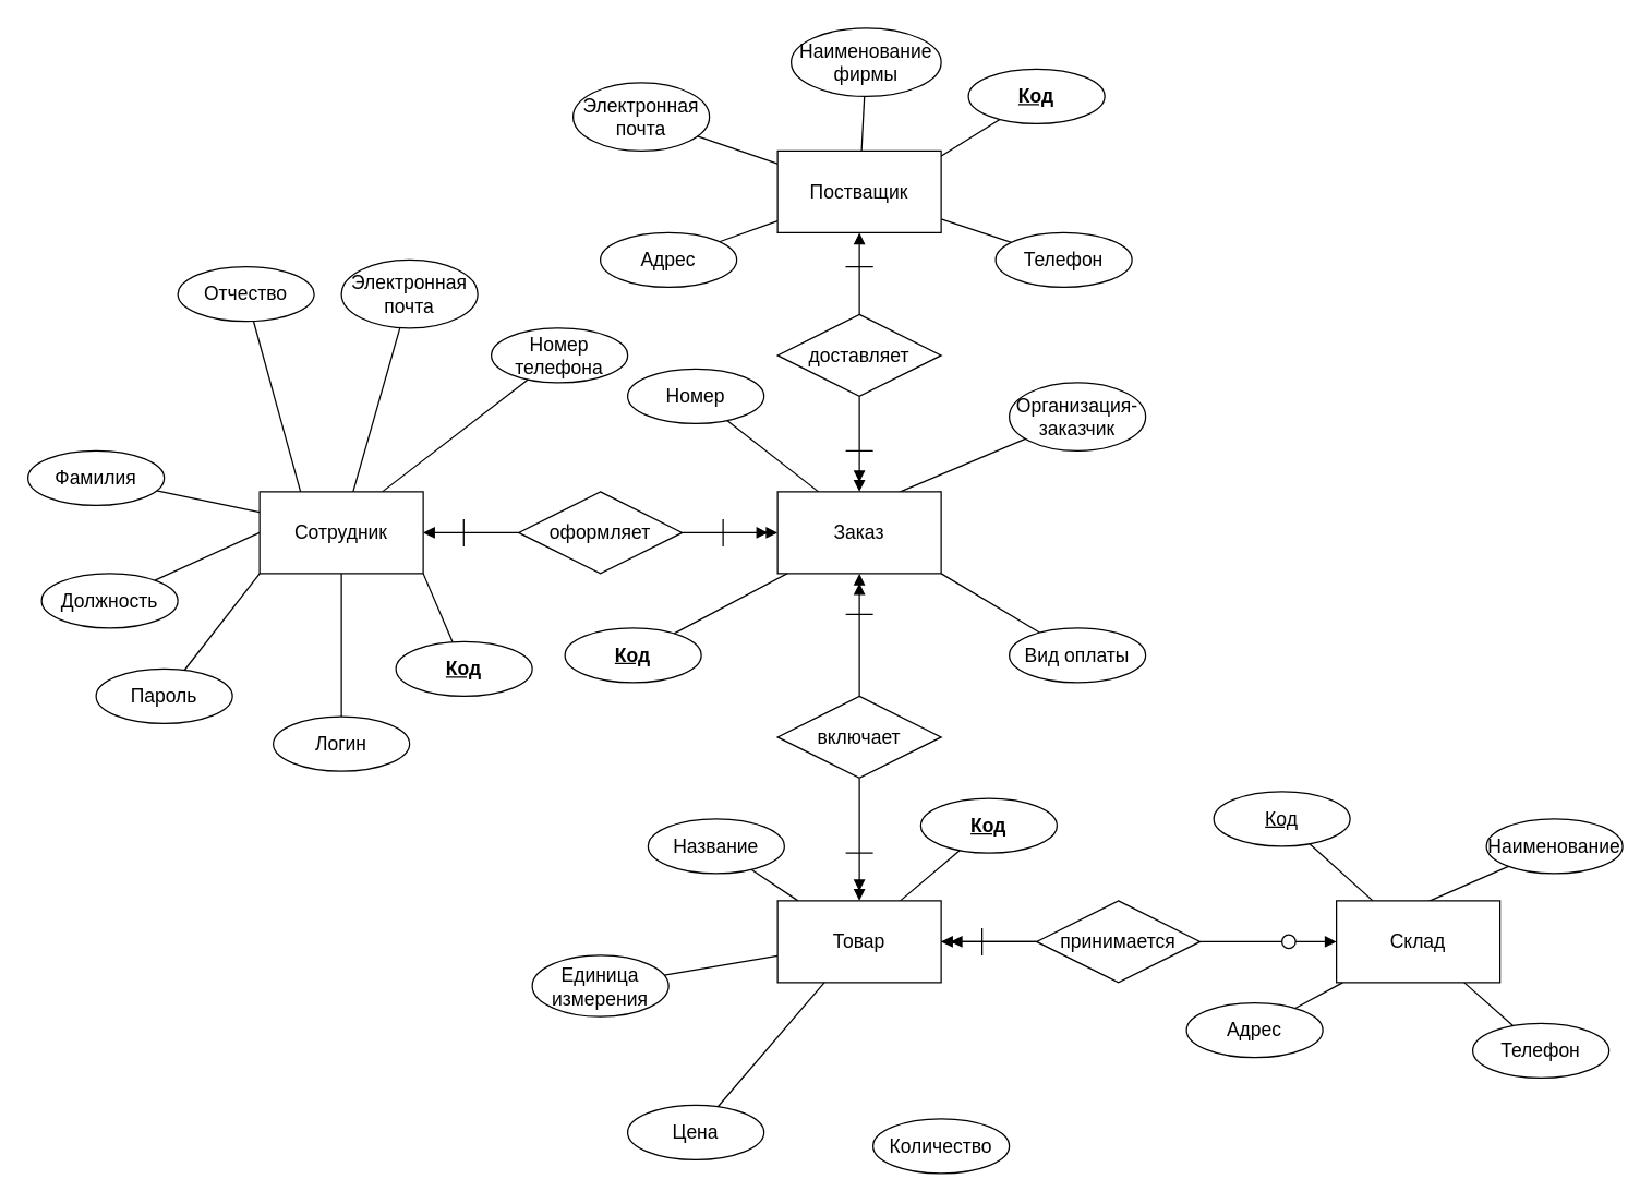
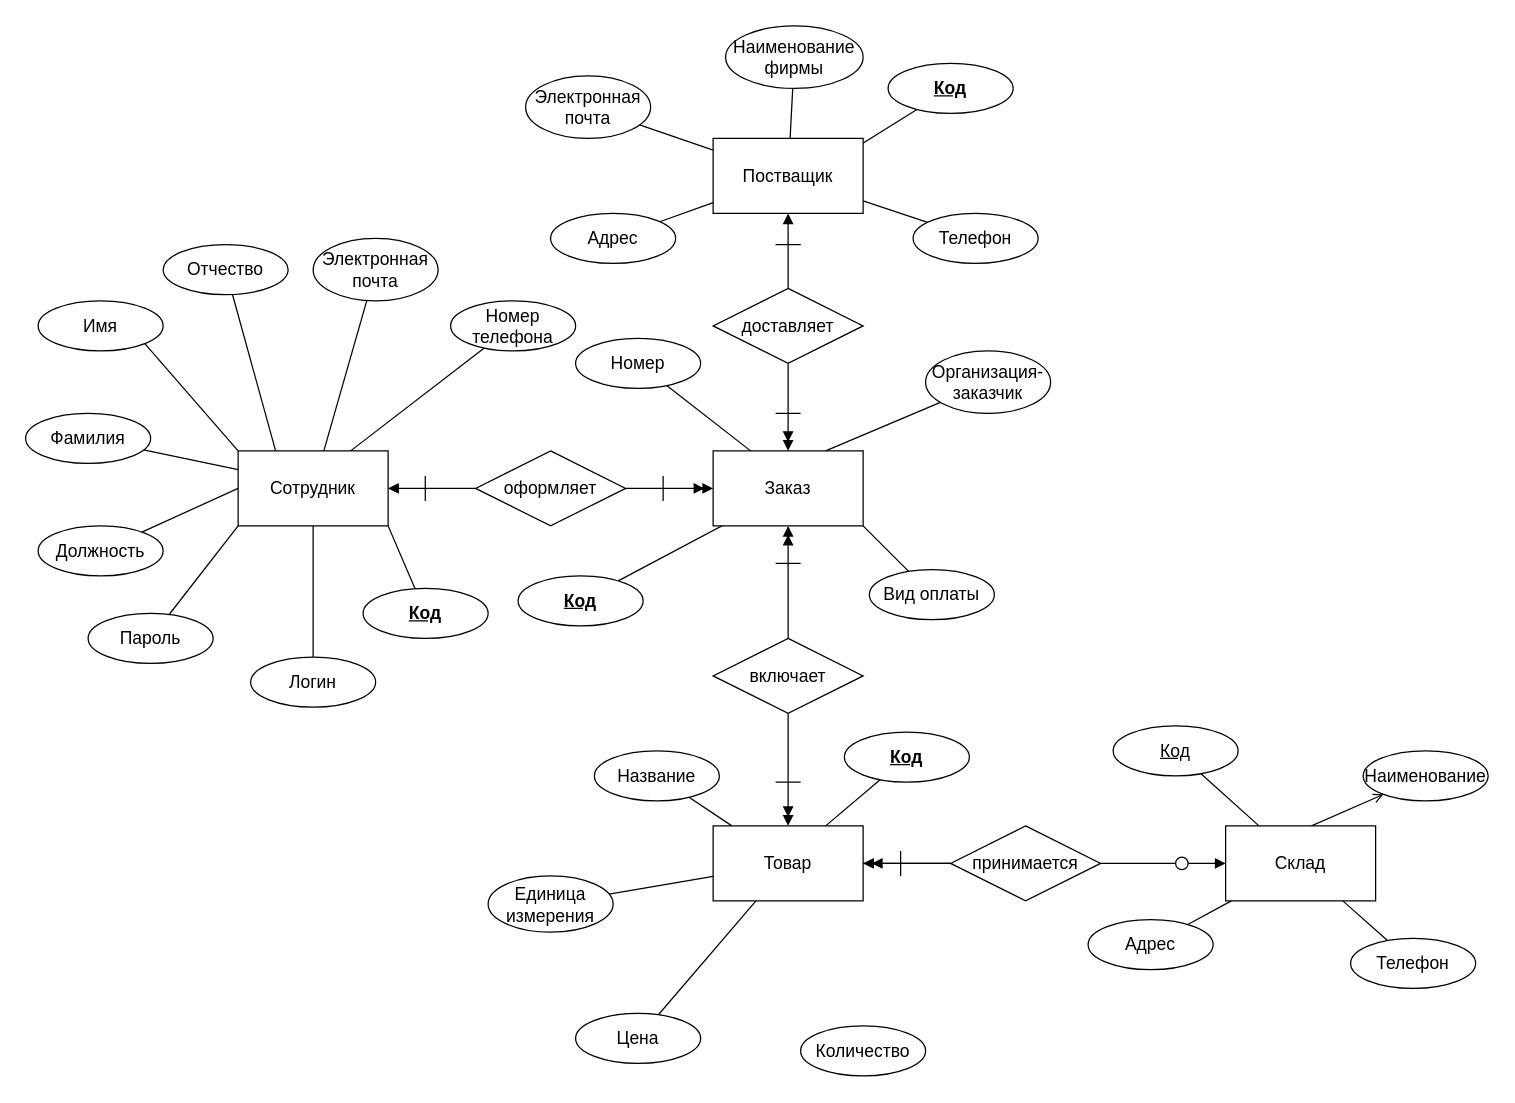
  <mxCell id="0" />
  <mxCell id="1" parent="0" />
  <mxCell id="2" style="orthogonalLoop=1;jettySize=auto;html=1;exitX=1;exitY=1;exitDx=0;exitDy=0;fontSize=14;endArrow=none;endFill=0;strokeColor=default;" parent="1" source="11" target="38" edge="1"><mxGeometry relative="1" as="geometry" /></mxCell>
  <mxCell id="3" style="orthogonalLoop=1;jettySize=auto;html=1;fontSize=14;endArrow=none;endFill=0;rounded=0;" parent="1" source="11" target="53" edge="1"><mxGeometry relative="1" as="geometry" /></mxCell>
  <mxCell id="4" style="edgeStyle=none;rounded=0;orthogonalLoop=1;jettySize=auto;html=1;exitX=0;exitY=1;exitDx=0;exitDy=0;strokeColor=default;fontSize=14;endArrow=none;endFill=0;" parent="1" source="11" target="42" edge="1"><mxGeometry relative="1" as="geometry" /></mxCell>
  <mxCell id="5" style="edgeStyle=none;rounded=0;orthogonalLoop=1;jettySize=auto;html=1;exitX=0;exitY=0.5;exitDx=0;exitDy=0;strokeColor=default;fontSize=14;endArrow=none;endFill=0;" parent="1" source="11" target="46" edge="1"><mxGeometry relative="1" as="geometry" /></mxCell>
  <mxCell id="6" style="edgeStyle=none;rounded=0;orthogonalLoop=1;jettySize=auto;html=1;exitX=0;exitY=0.25;exitDx=0;exitDy=0;strokeColor=default;fontSize=14;endArrow=none;endFill=0;" parent="1" source="11" target="44" edge="1"><mxGeometry relative="1" as="geometry" /></mxCell>
+ <mxCell id="7" style="edgeStyle=none;rounded=0;orthogonalLoop=1;jettySize=auto;html=1;exitX=0;exitY=0;exitDx=0;exitDy=0;entryX=1;entryY=1;entryDx=0;entryDy=0;strokeColor=default;fontSize=14;endArrow=none;endFill=0;" parent="1" source="11" target="43" edge="1"><mxGeometry relative="1" as="geometry" /></mxCell>
  <mxCell id="8" style="edgeStyle=none;rounded=0;orthogonalLoop=1;jettySize=auto;html=1;exitX=0.25;exitY=0;exitDx=0;exitDy=0;strokeColor=default;fontSize=14;endArrow=none;endFill=0;" parent="1" source="11" target="48" edge="1"><mxGeometry relative="1" as="geometry" /></mxCell>
  <mxCell id="9" style="edgeStyle=none;rounded=0;orthogonalLoop=1;jettySize=auto;html=1;strokeColor=default;fontSize=14;endArrow=none;endFill=0;" parent="1" source="11" target="45" edge="1"><mxGeometry relative="1" as="geometry" /></mxCell>
  <mxCell id="10" style="edgeStyle=none;rounded=0;orthogonalLoop=1;jettySize=auto;html=1;exitX=0.75;exitY=0;exitDx=0;exitDy=0;strokeColor=default;fontSize=14;endArrow=none;endFill=0;" parent="1" source="11" target="47" edge="1"><mxGeometry relative="1" as="geometry" /></mxCell>
  <mxCell id="11" value="Сотрудник" style="rounded=0;whiteSpace=wrap;html=1;fontSize=14;" parent="1" vertex="1"><mxGeometry x="190" y="360" width="120" height="60" as="geometry" /></mxCell>
  <mxCell id="12" value="" style="edgeStyle=orthogonalEdgeStyle;rounded=0;orthogonalLoop=1;jettySize=auto;html=1;fontSize=14;endArrow=block;endFill=1;" parent="1" source="14" target="11" edge="1"><mxGeometry relative="1" as="geometry" /></mxCell>
  <mxCell id="13" style="edgeStyle=orthogonalEdgeStyle;rounded=0;orthogonalLoop=1;jettySize=auto;html=1;fontSize=14;endArrow=doubleBlock;endFill=1;startArrow=none;" parent="1" source="14" target="19" edge="1"><mxGeometry relative="1" as="geometry"><mxPoint x="540" y="390" as="sourcePoint" /></mxGeometry></mxCell>
  <mxCell id="14" value="оформляет" style="shape=rhombus;perimeter=rhombusPerimeter;whiteSpace=wrap;html=1;align=center;fontSize=14;" parent="1" vertex="1"><mxGeometry x="380" y="360" width="120" height="60" as="geometry" /></mxCell>
  <mxCell id="15" style="edgeStyle=none;rounded=0;orthogonalLoop=1;jettySize=auto;html=1;exitX=0.25;exitY=0;exitDx=0;exitDy=0;strokeColor=default;fontSize=14;endArrow=none;endFill=0;" parent="1" source="19" target="51" edge="1"><mxGeometry relative="1" as="geometry" /></mxCell>
  <mxCell id="16" style="edgeStyle=none;rounded=0;orthogonalLoop=1;jettySize=auto;html=1;exitX=0.75;exitY=0;exitDx=0;exitDy=0;strokeColor=default;fontSize=14;endArrow=none;endFill=0;" parent="1" source="19" target="49" edge="1"><mxGeometry relative="1" as="geometry" /></mxCell>
  <mxCell id="17" style="edgeStyle=none;rounded=0;orthogonalLoop=1;jettySize=auto;html=1;exitX=1;exitY=0;exitDx=0;exitDy=0;strokeColor=default;fontSize=14;endArrow=none;endFill=0;" parent="1" source="19" target="39" edge="1"><mxGeometry relative="1" as="geometry" /></mxCell>
  <mxCell id="18" style="edgeStyle=none;rounded=0;orthogonalLoop=1;jettySize=auto;html=1;exitX=1;exitY=1;exitDx=0;exitDy=0;strokeColor=default;fontSize=14;endArrow=none;endFill=0;" parent="1" source="19" target="50" edge="1"><mxGeometry relative="1" as="geometry" /></mxCell>
  <mxCell id="19" value="Заказ" style="rounded=0;whiteSpace=wrap;html=1;fontSize=14;" parent="1" vertex="1"><mxGeometry x="570" y="360" width="120" height="60" as="geometry" /></mxCell>
  <mxCell id="20" style="edgeStyle=none;rounded=0;orthogonalLoop=1;jettySize=auto;html=1;strokeColor=default;fontSize=14;endArrow=none;endFill=0;" parent="1" source="25" target="54" edge="1"><mxGeometry relative="1" as="geometry" /></mxCell>
  <mxCell id="21" style="edgeStyle=none;rounded=0;orthogonalLoop=1;jettySize=auto;html=1;strokeColor=default;fontSize=14;endArrow=none;endFill=0;" parent="1" source="25" target="52" edge="1"><mxGeometry relative="1" as="geometry" /></mxCell>
  <mxCell id="22" style="edgeStyle=none;rounded=0;orthogonalLoop=1;jettySize=auto;html=1;strokeColor=default;fontSize=14;endArrow=none;endFill=0;" parent="1" source="25" target="56" edge="1"><mxGeometry relative="1" as="geometry" /></mxCell>
  <mxCell id="23" style="edgeStyle=none;rounded=0;orthogonalLoop=1;jettySize=auto;html=1;exitX=0.25;exitY=1;exitDx=0;exitDy=0;strokeColor=default;fontSize=14;endArrow=none;endFill=0;" parent="1" source="25" target="40" edge="1"><mxGeometry relative="1" as="geometry" /></mxCell>
  <mxCell id="24" style="edgeStyle=none;rounded=0;orthogonalLoop=1;jettySize=auto;html=1;strokeColor=default;fontSize=14;endArrow=none;endFill=0;" parent="1" source="25" target="55" edge="1"><mxGeometry relative="1" as="geometry" /></mxCell>
  <mxCell id="25" value="Постващик" style="rounded=0;whiteSpace=wrap;html=1;fontSize=14;" parent="1" vertex="1"><mxGeometry x="570" y="110" width="120" height="60" as="geometry" /></mxCell>
  <mxCell id="26" value="" style="edgeStyle=orthogonalEdgeStyle;rounded=0;orthogonalLoop=1;jettySize=auto;html=1;fontSize=14;endArrow=block;endFill=1;" parent="1" source="28" target="25" edge="1"><mxGeometry relative="1" as="geometry" /></mxCell>
  <mxCell id="27" style="edgeStyle=none;rounded=0;orthogonalLoop=1;jettySize=auto;html=1;strokeColor=default;fontSize=14;endArrow=doubleBlock;endFill=1;" parent="1" source="28" target="19" edge="1"><mxGeometry relative="1" as="geometry" /></mxCell>
  <mxCell id="28" value="доставляет" style="shape=rhombus;perimeter=rhombusPerimeter;whiteSpace=wrap;html=1;align=center;fontSize=14;" parent="1" vertex="1"><mxGeometry x="570" y="230" width="120" height="60" as="geometry" /></mxCell>
  <mxCell id="29" style="edgeStyle=orthogonalEdgeStyle;rounded=0;orthogonalLoop=1;jettySize=auto;html=1;fontSize=14;endArrow=doubleBlock;endFill=1;" parent="1" source="31" target="37" edge="1"><mxGeometry relative="1" as="geometry" /></mxCell>
  <mxCell id="30" style="edgeStyle=none;rounded=0;orthogonalLoop=1;jettySize=auto;html=1;entryX=0.5;entryY=1;entryDx=0;entryDy=0;strokeColor=default;fontSize=14;endArrow=doubleBlock;endFill=1;startArrow=none;" parent="1" source="31" target="19" edge="1"><mxGeometry relative="1" as="geometry"><mxPoint x="630" y="450" as="sourcePoint" /></mxGeometry></mxCell>
  <mxCell id="31" value="включает" style="shape=rhombus;perimeter=rhombusPerimeter;whiteSpace=wrap;html=1;align=center;fontSize=14;" parent="1" vertex="1"><mxGeometry x="570" y="510" width="120" height="60" as="geometry" /></mxCell>
  <mxCell id="32" style="edgeStyle=none;rounded=0;orthogonalLoop=1;jettySize=auto;html=1;strokeColor=default;fontSize=14;endArrow=none;endFill=0;" parent="1" source="37" target="58" edge="1"><mxGeometry relative="1" as="geometry" /></mxCell>
  <mxCell id="33" style="edgeStyle=none;rounded=0;orthogonalLoop=1;jettySize=auto;html=1;exitX=0.75;exitY=0;exitDx=0;exitDy=0;strokeColor=default;fontSize=14;endArrow=none;endFill=0;" parent="1" source="37" target="41" edge="1"><mxGeometry relative="1" as="geometry" /></mxCell>
  <mxCell id="34" style="edgeStyle=none;rounded=0;orthogonalLoop=1;jettySize=auto;html=1;strokeColor=default;fontSize=14;endArrow=none;endFill=0;" parent="1" source="37" target="71" edge="1"><mxGeometry relative="1" as="geometry" /></mxCell>
  <mxCell id="35" style="edgeStyle=none;rounded=0;orthogonalLoop=1;jettySize=auto;html=1;strokeColor=default;fontSize=14;endArrow=none;endFill=0;" parent="1" source="37" target="59" edge="1"><mxGeometry relative="1" as="geometry" /></mxCell>
  <mxCell id="36" style="edgeStyle=none;rounded=0;orthogonalLoop=1;jettySize=auto;html=1;strokeColor=default;fontSize=14;endArrow=none;endFill=0;" parent="1" source="37" target="60" edge="1"><mxGeometry relative="1" as="geometry" /></mxCell>
  <mxCell id="37" value="Товар" style="rounded=0;whiteSpace=wrap;html=1;fontSize=14;" parent="1" vertex="1"><mxGeometry x="570" y="660" width="120" height="60" as="geometry" /></mxCell>
  <mxCell id="38" value="Код" style="ellipse;whiteSpace=wrap;html=1;align=center;fontStyle=5;fontSize=14;" parent="1" vertex="1"><mxGeometry x="290" y="470" width="100" height="40" as="geometry" /></mxCell>
  <mxCell id="39" value="Код" style="ellipse;whiteSpace=wrap;html=1;align=center;fontStyle=5;fontSize=14;" parent="1" vertex="1"><mxGeometry x="414" y="460" width="100" height="40" as="geometry" /></mxCell>
  <mxCell id="40" value="Код" style="ellipse;whiteSpace=wrap;html=1;align=center;fontStyle=5;fontSize=14;" parent="1" vertex="1"><mxGeometry x="710" y="50" width="100" height="40" as="geometry" /></mxCell>
  <mxCell id="41" value="Код" style="ellipse;whiteSpace=wrap;html=1;align=center;fontStyle=5;fontSize=14;" parent="1" vertex="1"><mxGeometry x="675" y="585" width="100" height="40" as="geometry" /></mxCell>
  <mxCell id="42" value="Пароль" style="ellipse;whiteSpace=wrap;html=1;align=center;fontSize=14;" parent="1" vertex="1"><mxGeometry x="70" y="490" width="100" height="40" as="geometry" /></mxCell>
+ <mxCell id="43" value="Имя" style="ellipse;whiteSpace=wrap;html=1;align=center;fontSize=14;" parent="1" vertex="1"><mxGeometry x="30" y="240" width="100" height="40" as="geometry" /></mxCell>
  <mxCell id="44" value="Фамилия" style="ellipse;whiteSpace=wrap;html=1;align=center;fontSize=14;" parent="1" vertex="1"><mxGeometry x="20" y="330" width="100" height="40" as="geometry" /></mxCell>
  <mxCell id="45" value="Электронная&lt;br&gt;почта" style="ellipse;whiteSpace=wrap;html=1;align=center;fontSize=14;" parent="1" vertex="1"><mxGeometry x="250" y="190" width="100" height="50" as="geometry" /></mxCell>
  <mxCell id="46" value="Должность" style="ellipse;whiteSpace=wrap;html=1;align=center;fontSize=14;" parent="1" vertex="1"><mxGeometry x="30" y="420" width="100" height="40" as="geometry" /></mxCell>
  <mxCell id="47" value="Номер&lt;br&gt;телефона" style="ellipse;whiteSpace=wrap;html=1;align=center;fontSize=14;" parent="1" vertex="1"><mxGeometry x="360" y="240" width="100" height="40" as="geometry" /></mxCell>
  <mxCell id="48" value="Отчество" style="ellipse;whiteSpace=wrap;html=1;align=center;fontSize=14;" parent="1" vertex="1"><mxGeometry x="130" y="195" width="100" height="40" as="geometry" /></mxCell>
  <mxCell id="49" value="&lt;div&gt;Организация-&lt;/div&gt;&lt;div&gt;заказчик&lt;br&gt;&lt;/div&gt;" style="ellipse;whiteSpace=wrap;html=1;align=center;fontSize=14;" parent="1" vertex="1"><mxGeometry x="740" y="280" width="100" height="50" as="geometry" /></mxCell>
- <mxCell id="50" value="Вид оплаты" style="ellipse;whiteSpace=wrap;html=1;align=center;fontSize=14;" parent="1" vertex="1"><mxGeometry x="740" y="460" width="100" height="40" as="geometry" /></mxCell>
+ <mxCell id="50" value="Вид оплаты" style="ellipse;whiteSpace=wrap;html=1;align=center;fontSize=14;" parent="1" vertex="1"><mxGeometry x="695" y="455" width="100" height="40" as="geometry" /></mxCell>
  <mxCell id="51" value="Номер" style="ellipse;whiteSpace=wrap;html=1;align=center;fontSize=14;" parent="1" vertex="1"><mxGeometry x="460" y="270" width="100" height="40" as="geometry" /></mxCell>
  <mxCell id="52" value="Электронная&lt;br&gt;почта" style="ellipse;whiteSpace=wrap;html=1;align=center;fontSize=14;" parent="1" vertex="1"><mxGeometry x="420" y="60" width="100" height="50" as="geometry" /></mxCell>
  <mxCell id="53" value="Логин" style="ellipse;whiteSpace=wrap;html=1;align=center;fontSize=14;" parent="1" vertex="1"><mxGeometry x="200" y="525" width="100" height="40" as="geometry" /></mxCell>
  <mxCell id="54" value="Наименование&lt;br&gt;фирмы" style="ellipse;whiteSpace=wrap;html=1;align=center;fontSize=14;" parent="1" vertex="1"><mxGeometry x="580" y="20" width="110" height="50" as="geometry" /></mxCell>
  <mxCell id="55" value="Телефон" style="ellipse;whiteSpace=wrap;html=1;align=center;fontSize=14;" parent="1" vertex="1"><mxGeometry x="730" y="170" width="100" height="40" as="geometry" /></mxCell>
  <mxCell id="56" value="Адрес" style="ellipse;whiteSpace=wrap;html=1;align=center;fontSize=14;" parent="1" vertex="1"><mxGeometry x="440" y="170" width="100" height="40" as="geometry" /></mxCell>
  <mxCell id="57" value="Количество" style="ellipse;whiteSpace=wrap;html=1;align=center;fontSize=14;" parent="1" vertex="1"><mxGeometry x="640" y="820" width="100" height="40" as="geometry" /></mxCell>
  <mxCell id="58" value="Название" style="ellipse;whiteSpace=wrap;html=1;align=center;fontSize=14;" parent="1" vertex="1"><mxGeometry x="475" y="600" width="100" height="40" as="geometry" /></mxCell>
  <mxCell id="59" value="Единица&lt;br&gt;измерения" style="ellipse;whiteSpace=wrap;html=1;align=center;fontSize=14;" parent="1" vertex="1"><mxGeometry x="390" y="700" width="100" height="45" as="geometry" /></mxCell>
  <mxCell id="60" value="Цена" style="ellipse;whiteSpace=wrap;html=1;align=center;fontSize=14;" parent="1" vertex="1"><mxGeometry x="460" y="810" width="100" height="40" as="geometry" /></mxCell>
  <mxCell id="61" value="" style="endArrow=none;html=1;rounded=0;strokeColor=default;fontSize=14;" parent="1" edge="1"><mxGeometry width="50" height="50" relative="1" as="geometry"><mxPoint x="339.73" y="400" as="sourcePoint" /><mxPoint x="339.73" y="380" as="targetPoint" /></mxGeometry></mxCell>
  <mxCell id="62" value="" style="endArrow=none;html=1;rounded=0;strokeColor=default;fontSize=14;" parent="1" edge="1"><mxGeometry width="50" height="50" relative="1" as="geometry"><mxPoint x="640" y="625" as="sourcePoint" /><mxPoint x="620" y="625" as="targetPoint" /></mxGeometry></mxCell>
  <mxCell id="63" value="" style="endArrow=none;html=1;rounded=0;strokeColor=default;fontSize=14;" parent="1" edge="1"><mxGeometry width="50" height="50" relative="1" as="geometry"><mxPoint x="619.9" y="195" as="sourcePoint" /><mxPoint x="640.09" y="195" as="targetPoint" /><Array as="points"><mxPoint x="640.09" y="195" /></Array></mxGeometry></mxCell>
- <mxCell id="64" style="edgeStyle=none;rounded=0;orthogonalLoop=1;jettySize=auto;html=1;exitX=0;exitY=0.5;exitDx=0;exitDy=0;strokeColor=default;fontSize=14;endArrow=none;endFill=0;" parent="1" source="68" target="75" edge="1"><mxGeometry relative="1" as="geometry" /></mxCell>
+ <mxCell id="64" style="edgeStyle=none;rounded=0;orthogonalLoop=1;jettySize=auto;html=1;exitX=0;exitY=0.5;exitDx=0;exitDy=0;strokeColor=default;fontSize=14;endArrow=open;endFill=0;" parent="1" source="68" target="75" edge="1"><mxGeometry relative="1" as="geometry" /></mxCell>
  <mxCell id="65" style="edgeStyle=none;rounded=0;orthogonalLoop=1;jettySize=auto;html=1;strokeColor=default;fontSize=14;endArrow=none;endFill=0;" parent="1" source="68" target="73" edge="1"><mxGeometry relative="1" as="geometry" /></mxCell>
  <mxCell id="66" style="edgeStyle=none;rounded=0;orthogonalLoop=1;jettySize=auto;html=1;strokeColor=default;fontSize=14;endArrow=none;endFill=0;" parent="1" source="68" target="72" edge="1"><mxGeometry relative="1" as="geometry" /></mxCell>
  <mxCell id="67" style="edgeStyle=none;rounded=0;orthogonalLoop=1;jettySize=auto;html=1;strokeColor=default;fontSize=14;endArrow=none;endFill=0;" parent="1" source="68" target="74" edge="1"><mxGeometry relative="1" as="geometry" /></mxCell>
  <mxCell id="68" value="Склад" style="rounded=0;whiteSpace=wrap;html=1;fontSize=14;" parent="1" vertex="1"><mxGeometry x="980" y="660" width="120" height="60" as="geometry" /></mxCell>
  <mxCell id="69" value="" style="edgeStyle=orthogonalEdgeStyle;rounded=0;orthogonalLoop=1;jettySize=auto;html=1;fontSize=14;endArrow=block;endFill=1;startArrow=none;" parent="1" source="81" target="68" edge="1"><mxGeometry relative="1" as="geometry" /></mxCell>
  <mxCell id="70" style="edgeStyle=none;rounded=0;orthogonalLoop=1;jettySize=auto;html=1;strokeColor=default;fontSize=14;endArrow=doubleBlock;endFill=1;startArrow=none;" parent="1" source="71" edge="1"><mxGeometry relative="1" as="geometry"><mxPoint x="720" y="690" as="sourcePoint" /><mxPoint x="690" y="690" as="targetPoint" /></mxGeometry></mxCell>
  <mxCell id="71" value="принимается" style="shape=rhombus;perimeter=rhombusPerimeter;whiteSpace=wrap;html=1;align=center;fontSize=14;" parent="1" vertex="1"><mxGeometry x="760" y="660" width="120" height="60" as="geometry" /></mxCell>
  <mxCell id="72" value="Адрес" style="ellipse;whiteSpace=wrap;html=1;align=center;fontSize=14;" parent="1" vertex="1"><mxGeometry x="870" y="735" width="100" height="40" as="geometry" /></mxCell>
  <mxCell id="73" value="Код" style="ellipse;whiteSpace=wrap;html=1;align=center;fontStyle=4;fontSize=14;" parent="1" vertex="1"><mxGeometry x="890" y="580" width="100" height="40" as="geometry" /></mxCell>
  <mxCell id="74" value="Телефон" style="ellipse;whiteSpace=wrap;html=1;align=center;fontSize=14;" parent="1" vertex="1"><mxGeometry x="1080" y="750" width="100" height="40" as="geometry" /></mxCell>
  <mxCell id="75" value="Наименование" style="ellipse;whiteSpace=wrap;html=1;align=center;fontSize=14;" parent="1" vertex="1"><mxGeometry x="1090" y="600" width="100" height="40" as="geometry" /></mxCell>
  <mxCell id="76" value="" style="endArrow=none;html=1;rounded=0;strokeColor=default;fontSize=14;" edge="1" parent="1"><mxGeometry width="50" height="50" relative="1" as="geometry"><mxPoint x="720" y="700" as="sourcePoint" /><mxPoint x="720" y="680" as="targetPoint" /></mxGeometry></mxCell>
  <mxCell id="77" value="" style="endArrow=none;html=1;rounded=0;strokeColor=default;fontSize=14;" edge="1" parent="1"><mxGeometry width="50" height="50" relative="1" as="geometry"><mxPoint x="640" y="450" as="sourcePoint" /><mxPoint x="620" y="450" as="targetPoint" /></mxGeometry></mxCell>
  <mxCell id="78" value="" style="endArrow=none;html=1;rounded=0;strokeColor=default;fontSize=14;" edge="1" parent="1"><mxGeometry width="50" height="50" relative="1" as="geometry"><mxPoint x="530" y="400" as="sourcePoint" /><mxPoint x="530" y="380" as="targetPoint" /></mxGeometry></mxCell>
  <mxCell id="79" value="" style="endArrow=none;html=1;rounded=0;strokeColor=default;fontSize=14;" edge="1" parent="1"><mxGeometry width="50" height="50" relative="1" as="geometry"><mxPoint x="620" y="330" as="sourcePoint" /><mxPoint x="640" y="330" as="targetPoint" /></mxGeometry></mxCell>
  <mxCell id="80" value="" style="edgeStyle=orthogonalEdgeStyle;rounded=0;orthogonalLoop=1;jettySize=auto;html=1;fontSize=14;endArrow=none;endFill=1;" edge="1" parent="1" source="71" target="81"><mxGeometry relative="1" as="geometry"><mxPoint x="880" y="690" as="sourcePoint" /><mxPoint x="980" y="690" as="targetPoint" /></mxGeometry></mxCell>
  <mxCell id="81" value="" style="ellipse;whiteSpace=wrap;html=1;aspect=fixed;" vertex="1" parent="1"><mxGeometry x="940" y="685" width="10" height="10" as="geometry" /></mxCell>
